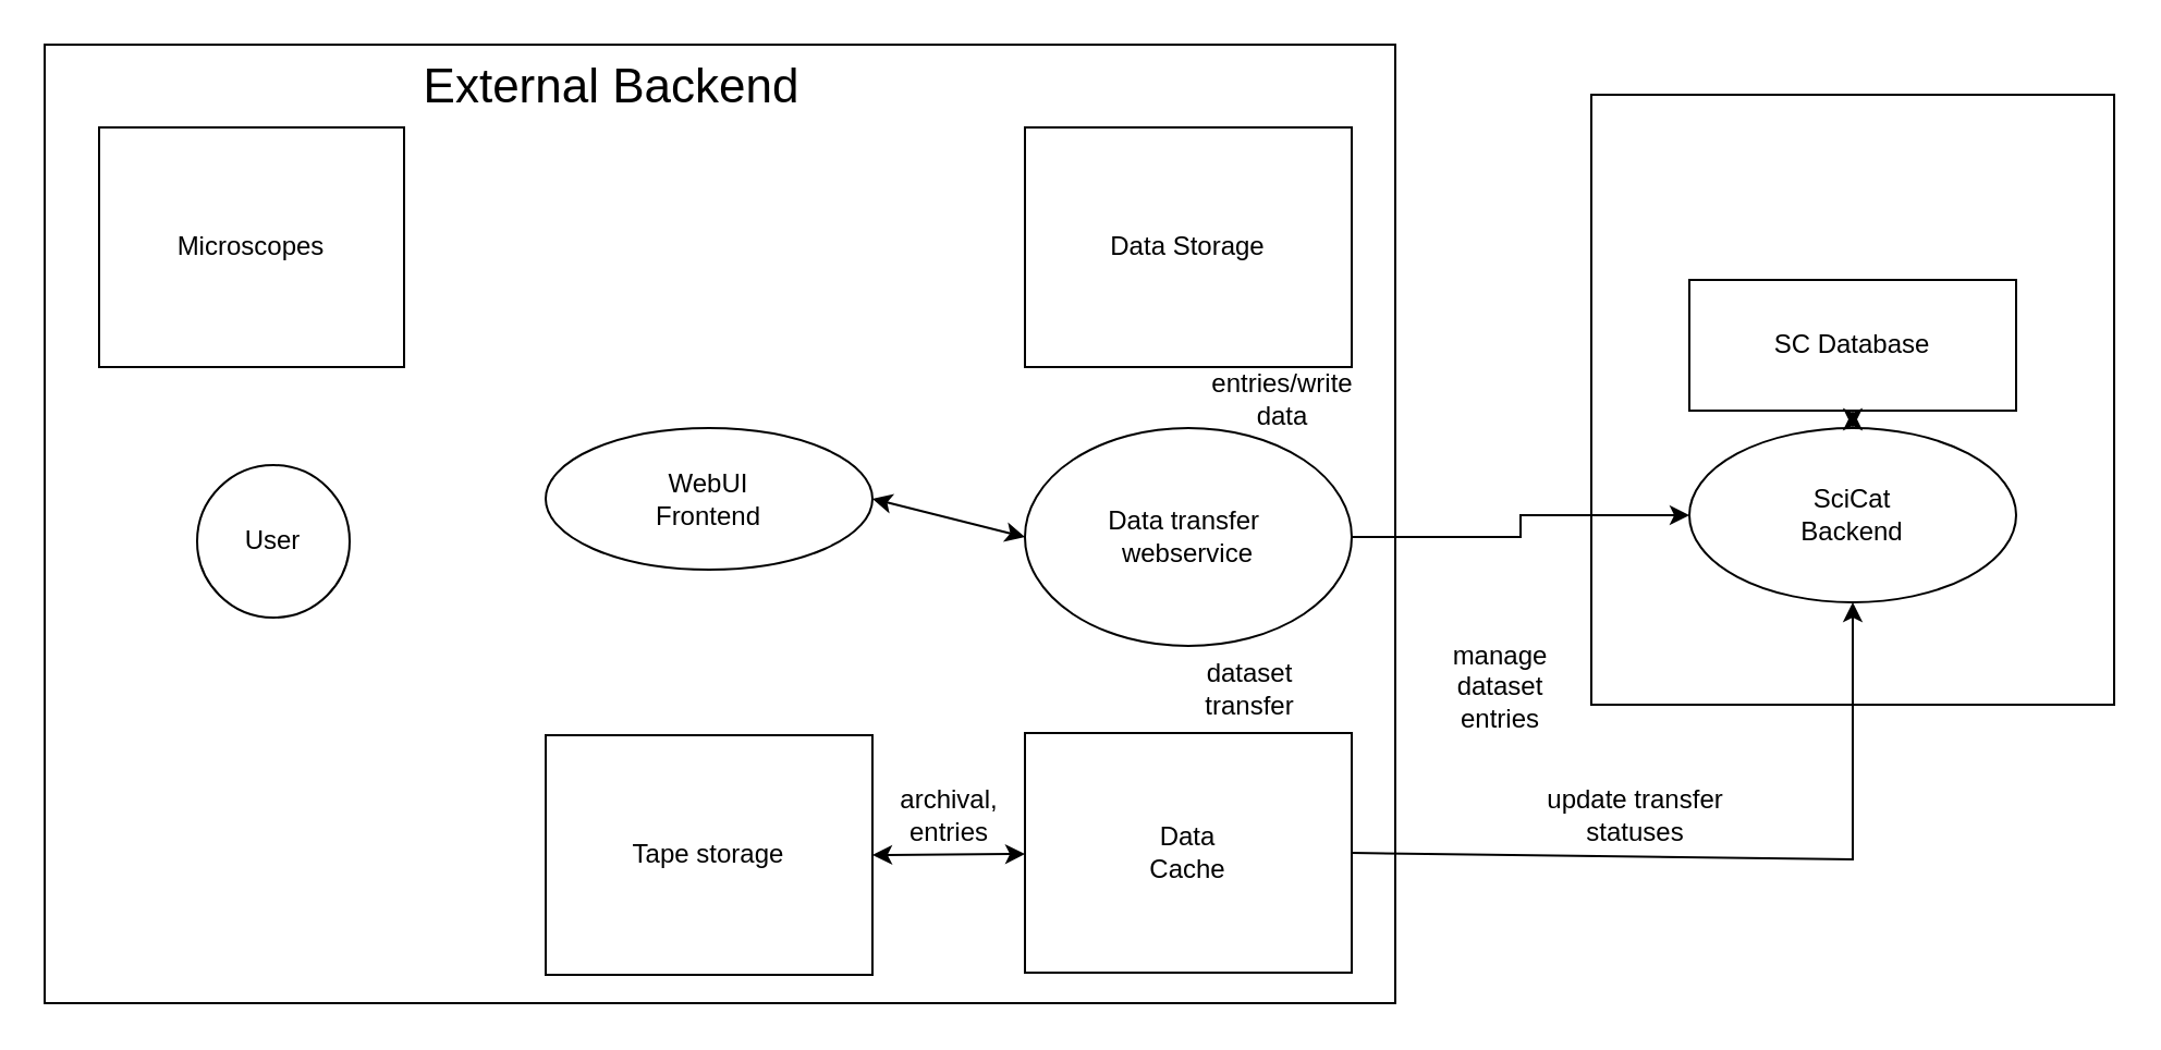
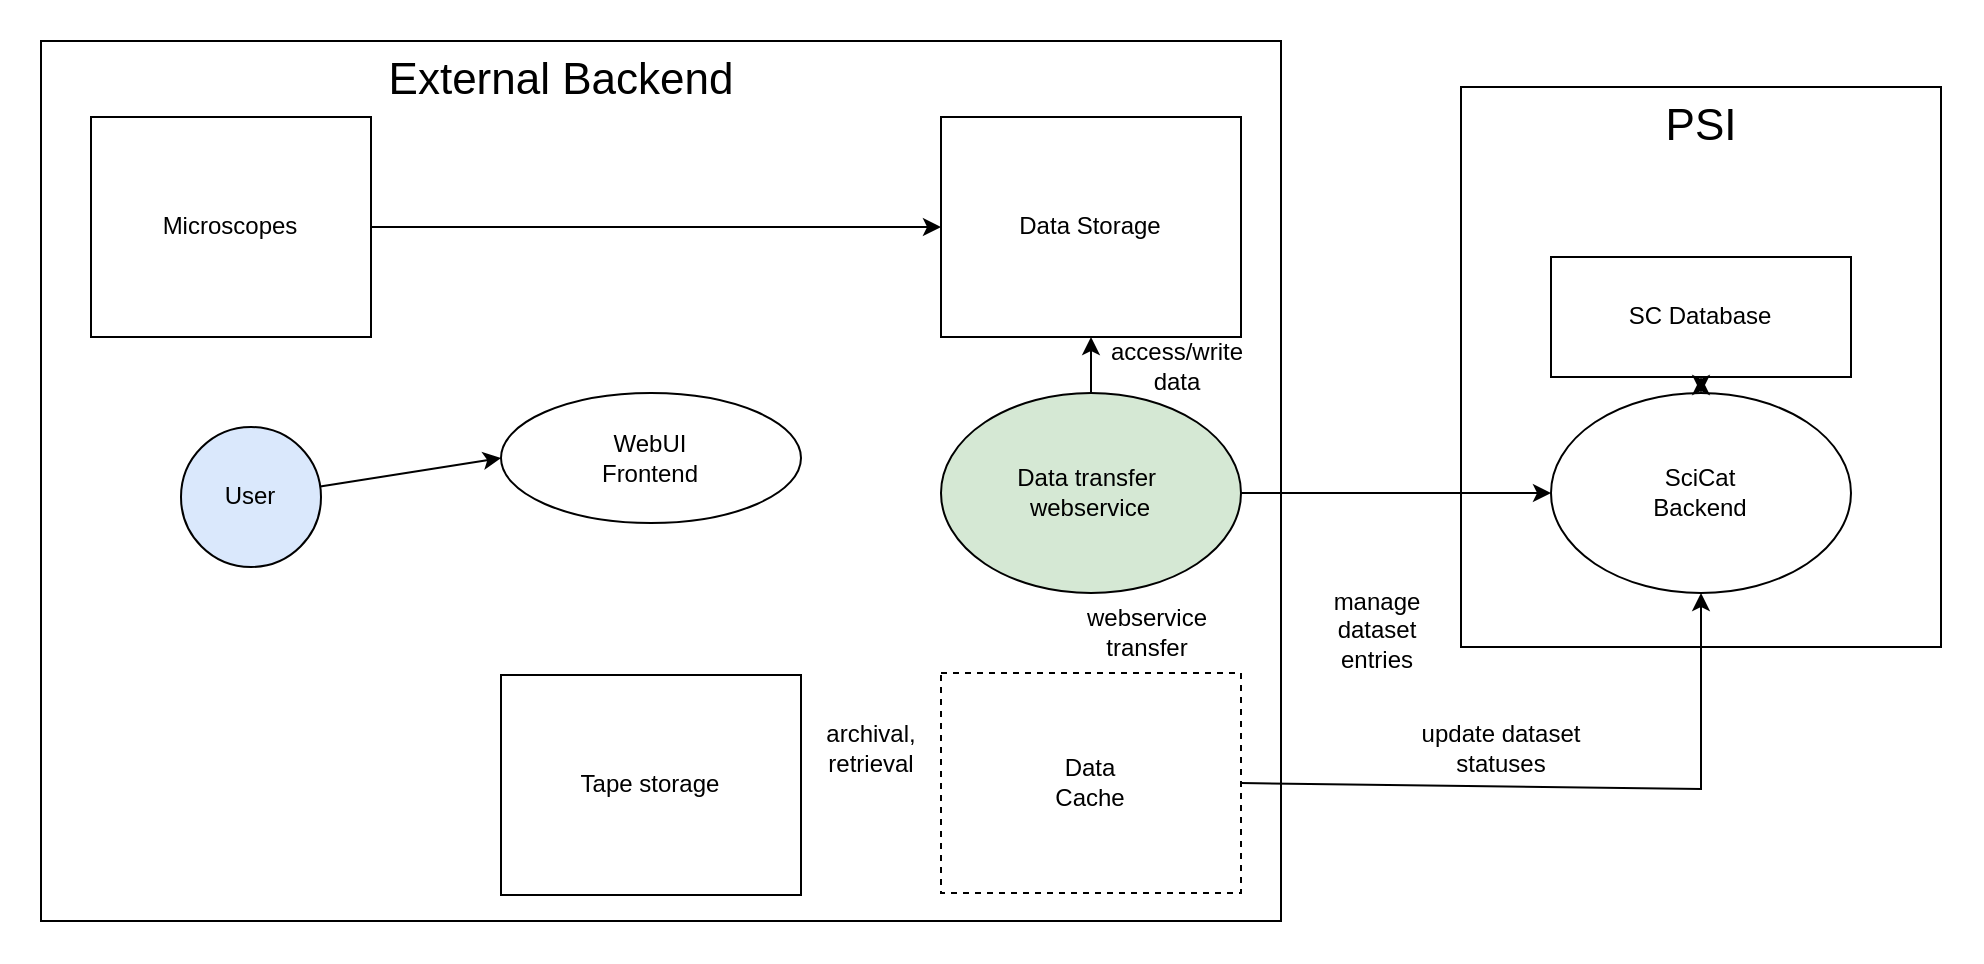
  <mxCell id="0" />
  <mxCell id="1" parent="0" />
  <mxCell id="2" value="" style="rounded=0;whiteSpace=wrap;html=1;fillColor=default;" parent="1" vertex="1"><mxGeometry x="730" y="43" width="240" height="280" as="geometry" /></mxCell>
  <mxCell id="3" value="" style="rounded=0;whiteSpace=wrap;html=1;fillColor=default;" parent="1" vertex="1"><mxGeometry x="20" y="20" width="620" height="440" as="geometry" /></mxCell>
- <mxCell id="4" value="User" style="ellipse;whiteSpace=wrap;html=1;" parent="1" vertex="1"><mxGeometry x="90" y="213" width="70" height="70" as="geometry" /></mxCell>
+ <mxCell id="4" value="User" style="ellipse;whiteSpace=wrap;html=1;fillColor=#dae8fc;" parent="1" vertex="1"><mxGeometry x="90" y="213" width="70" height="70" as="geometry" /></mxCell>
  <mxCell id="5" value="&lt;div&gt;&lt;font style=&quot;font-size: 22px;&quot;&gt;External Backend&lt;/font&gt;&lt;/div&gt;" style="text;html=1;align=center;verticalAlign=middle;resizable=0;points=[];autosize=1;strokeColor=none;fillColor=none;" parent="1" vertex="1"><mxGeometry x="175" y="20" width="210" height="40" as="geometry" /></mxCell>
+ <mxCell id="6" style="edgeStyle=orthogonalEdgeStyle;rounded=0;orthogonalLoop=1;jettySize=auto;html=1;exitX=1;exitY=0.5;exitDx=0;exitDy=0;" parent="1" source="7" target="8" edge="1"><mxGeometry relative="1" as="geometry"><mxPoint x="280" y="112.67" as="sourcePoint" /></mxGeometry></mxCell>
  <mxCell id="7" value="Microscopes" style="rounded=0;whiteSpace=wrap;html=1;" parent="1" vertex="1"><mxGeometry x="45" y="58" width="140" height="110" as="geometry" /></mxCell>
  <mxCell id="8" value="&lt;div&gt;Data Storage&lt;/div&gt;" style="rounded=0;whiteSpace=wrap;html=1;" parent="1" vertex="1"><mxGeometry x="470" y="58" width="150" height="110" as="geometry" /></mxCell>
  <mxCell id="9" style="edgeStyle=orthogonalEdgeStyle;rounded=0;orthogonalLoop=1;jettySize=auto;html=1;exitX=1;exitY=0.5;exitDx=0;exitDy=0;entryX=0;entryY=0.5;entryDx=0;entryDy=0;" parent="1" source="10" target="20" edge="1"><mxGeometry relative="1" as="geometry" /></mxCell>
- <mxCell id="10" value="&lt;div&gt;Data transfer&amp;nbsp;&lt;/div&gt;&lt;div&gt;webservice&lt;/div&gt;" style="ellipse;whiteSpace=wrap;html=1;" parent="1" vertex="1"><mxGeometry x="470" y="196" width="150" height="100" as="geometry" /></mxCell>
+ <mxCell id="10" value="&lt;div&gt;Data transfer&amp;nbsp;&lt;/div&gt;&lt;div&gt;webservice&lt;/div&gt;" style="ellipse;whiteSpace=wrap;html=1;fillColor=#d5e8d4;" parent="1" vertex="1"><mxGeometry x="470" y="196" width="150" height="100" as="geometry" /></mxCell>
  <mxCell id="11" value="&lt;div&gt;WebUI&lt;/div&gt;&lt;div&gt;Frontend&lt;br&gt;&lt;/div&gt;" style="ellipse;whiteSpace=wrap;html=1;" parent="1" vertex="1"><mxGeometry x="250" y="196" width="150" height="65" as="geometry" /></mxCell>
- <mxCell id="12" value="" style="endArrow=classic;startArrow=classic;html=1;rounded=0;exitX=1;exitY=0.5;exitDx=0;exitDy=0;entryX=0;entryY=0.5;entryDx=0;entryDy=0;" parent="1" source="11" target="10" edge="1"><mxGeometry width="50" height="50" relative="1" as="geometry"><mxPoint x="285" y="247.67" as="sourcePoint" /><mxPoint x="642.5" y="238" as="targetPoint" /></mxGeometry></mxCell>
+ <mxCell id="13" value="" style="endArrow=classic;html=1;rounded=0;entryX=0;entryY=0.5;entryDx=0;entryDy=0;" parent="1" source="4" target="11" edge="1"><mxGeometry width="50" height="50" relative="1" as="geometry"><mxPoint x="470" y="439.67" as="sourcePoint" /><mxPoint x="400" y="159.67" as="targetPoint" /></mxGeometry></mxCell>
  <mxCell id="14" style="edgeStyle=orthogonalEdgeStyle;rounded=0;orthogonalLoop=1;jettySize=auto;html=1;exitX=0.5;exitY=1;exitDx=0;exitDy=0;" parent="1" edge="1"><mxGeometry relative="1" as="geometry"><mxPoint x="292.5" y="437.67" as="sourcePoint" /><mxPoint x="292.5" y="437.67" as="targetPoint" /></mxGeometry></mxCell>
  <mxCell id="15" style="edgeStyle=orthogonalEdgeStyle;rounded=0;orthogonalLoop=1;jettySize=auto;html=1;exitX=0.5;exitY=1;exitDx=0;exitDy=0;" parent="1" edge="1"><mxGeometry relative="1" as="geometry"><mxPoint x="292.5" y="437.67" as="sourcePoint" /><mxPoint x="292.5" y="437.67" as="targetPoint" /></mxGeometry></mxCell>
  <mxCell id="16" value="Tape storage" style="rounded=0;whiteSpace=wrap;html=1;" parent="1" vertex="1"><mxGeometry x="250" y="337" width="150" height="110" as="geometry" /></mxCell>
- <mxCell id="17" value="" style="endArrow=classic;startArrow=classic;html=1;rounded=0;entryX=1;entryY=0.5;entryDx=0;entryDy=0;" parent="1" source="19" target="16" edge="1"><mxGeometry width="50" height="50" relative="1" as="geometry"><mxPoint x="952.5" y="392" as="sourcePoint" /><mxPoint x="445" y="391" as="targetPoint" /></mxGeometry></mxCell>
- <mxCell id="19" value="Data&lt;br&gt;&lt;div&gt;Cache&lt;/div&gt;" style="rounded=0;whiteSpace=wrap;html=1;" parent="1" vertex="1"><mxGeometry x="470" y="336" width="150" height="110" as="geometry" /></mxCell>
- <mxCell id="20" value="&lt;div&gt;SciCat&lt;/div&gt;&lt;div&gt;Backend&lt;br&gt;&lt;/div&gt;" style="ellipse;whiteSpace=wrap;html=1;" parent="1" vertex="1"><mxGeometry x="775" y="196" width="150" height="80" as="geometry" /></mxCell>
+ <mxCell id="18" value="&lt;font style=&quot;font-size: 22px;&quot;&gt;PSI&lt;/font&gt;" style="text;html=1;align=center;verticalAlign=middle;resizable=0;points=[];autosize=1;strokeColor=none;fillColor=none;" parent="1" vertex="1"><mxGeometry x="820.004" y="43" width="60" height="40" as="geometry" /></mxCell>
+ <mxCell id="19" value="Data&lt;br&gt;&lt;div&gt;Cache&lt;/div&gt;" style="rounded=0;whiteSpace=wrap;html=1;dashed=1;" parent="1" vertex="1"><mxGeometry x="470" y="336" width="150" height="110" as="geometry" /></mxCell>
+ <mxCell id="20" value="&lt;div&gt;SciCat&lt;/div&gt;&lt;div&gt;Backend&lt;br&gt;&lt;/div&gt;" style="ellipse;whiteSpace=wrap;html=1;" parent="1" vertex="1"><mxGeometry x="775" y="196" width="150" height="100" as="geometry" /></mxCell>
  <mxCell id="21" value="SC Database" style="rounded=0;whiteSpace=wrap;html=1;" parent="1" vertex="1"><mxGeometry x="775" y="128" width="150" height="60" as="geometry" /></mxCell>
  <mxCell id="22" value="" style="endArrow=classic;startArrow=classic;html=1;rounded=0;entryX=0.5;entryY=1;entryDx=0;entryDy=0;exitX=0.5;exitY=0;exitDx=0;exitDy=0;" parent="1" source="20" target="21" edge="1"><mxGeometry width="50" height="50" relative="1" as="geometry"><mxPoint x="800" y="193" as="sourcePoint" /><mxPoint x="850" y="143" as="targetPoint" /></mxGeometry></mxCell>
- <mxCell id="23" value="&lt;div&gt;archival,&lt;/div&gt;&lt;div&gt;entries&lt;/div&gt;" style="text;html=1;align=center;verticalAlign=middle;resizable=0;points=[];autosize=1;strokeColor=none;fillColor=none;" parent="1" vertex="1"><mxGeometry x="400" y="354" width="70" height="40" as="geometry" /></mxCell>
- <mxCell id="24" value="&lt;div&gt;dataset&lt;/div&gt;&lt;div&gt;transfer&lt;br&gt;&lt;/div&gt;" style="text;html=1;align=center;verticalAlign=middle;resizable=0;points=[];autosize=1;strokeColor=none;fillColor=none;" parent="1" vertex="1"><mxGeometry x="542.5" y="296" width="60" height="40" as="geometry" /></mxCell>
+ <mxCell id="23" value="&lt;div&gt;archival,&lt;/div&gt;&lt;div&gt;retrieval&lt;/div&gt;" style="text;html=1;align=center;verticalAlign=middle;resizable=0;points=[];autosize=1;strokeColor=none;fillColor=none;" parent="1" vertex="1"><mxGeometry x="400" y="354" width="70" height="40" as="geometry" /></mxCell>
+ <mxCell id="24" value="&lt;div&gt;webservice&lt;/div&gt;&lt;div&gt;transfer&lt;br&gt;&lt;/div&gt;" style="text;html=1;align=center;verticalAlign=middle;resizable=0;points=[];autosize=1;strokeColor=none;fillColor=none;" parent="1" vertex="1"><mxGeometry x="542.5" y="296" width="60" height="40" as="geometry" /></mxCell>
  <mxCell id="25" value="&lt;div&gt;manage&lt;br&gt;&lt;/div&gt;&lt;div&gt;dataset&lt;/div&gt;&lt;div&gt;entries&lt;br&gt;&lt;/div&gt;" style="text;html=1;align=center;verticalAlign=middle;resizable=0;points=[];autosize=1;strokeColor=none;fillColor=none;" parent="1" vertex="1"><mxGeometry x="652.5" y="285" width="70" height="60" as="geometry" /></mxCell>
- <mxCell id="26" value="&lt;div&gt;update transfer&lt;/div&gt;&lt;div&gt;statuses&lt;/div&gt;" style="text;html=1;align=center;verticalAlign=middle;resizable=0;points=[];autosize=1;strokeColor=none;fillColor=none;" parent="1" vertex="1"><mxGeometry x="700" y="354" width="100" height="40" as="geometry" /></mxCell>
- <mxCell id="27" value="&lt;div&gt;entries/write&lt;/div&gt;&lt;div&gt;data&lt;br&gt;&lt;/div&gt;" style="text;html=1;align=center;verticalAlign=middle;resizable=0;points=[];autosize=1;strokeColor=none;fillColor=none;" parent="1" vertex="1"><mxGeometry x="542.5" y="163" width="90" height="40" as="geometry" /></mxCell>
+ <mxCell id="26" value="&lt;div&gt;update dataset&lt;/div&gt;&lt;div&gt;statuses&lt;/div&gt;" style="text;html=1;align=center;verticalAlign=middle;resizable=0;points=[];autosize=1;strokeColor=none;fillColor=none;" parent="1" vertex="1"><mxGeometry x="700" y="354" width="100" height="40" as="geometry" /></mxCell>
+ <mxCell id="27" value="&lt;div&gt;access/write&lt;/div&gt;&lt;div&gt;data&lt;br&gt;&lt;/div&gt;" style="text;html=1;align=center;verticalAlign=middle;resizable=0;points=[];autosize=1;strokeColor=none;fillColor=none;" parent="1" vertex="1"><mxGeometry x="542.5" y="163" width="90" height="40" as="geometry" /></mxCell>
+ <mxCell id="28" value="" style="endArrow=classic;html=1;rounded=0;entryX=0.5;entryY=1;entryDx=0;entryDy=0;exitX=0.5;exitY=0;exitDx=0;exitDy=0;" parent="1" source="10" target="8" edge="1"><mxGeometry width="50" height="50" relative="1" as="geometry"><mxPoint x="662.5" y="268" as="sourcePoint" /><mxPoint x="712.5" y="218" as="targetPoint" /></mxGeometry></mxCell>
  <mxCell id="29" value="" style="endArrow=classic;html=1;rounded=0;entryX=0.5;entryY=1;entryDx=0;entryDy=0;exitX=1;exitY=0.5;exitDx=0;exitDy=0;" parent="1" source="19" target="20" edge="1"><mxGeometry width="50" height="50" relative="1" as="geometry"><mxPoint x="800" y="400" as="sourcePoint" /><mxPoint x="610" y="260" as="targetPoint" /><Array as="points"><mxPoint x="850" y="394" /></Array></mxGeometry></mxCell>
